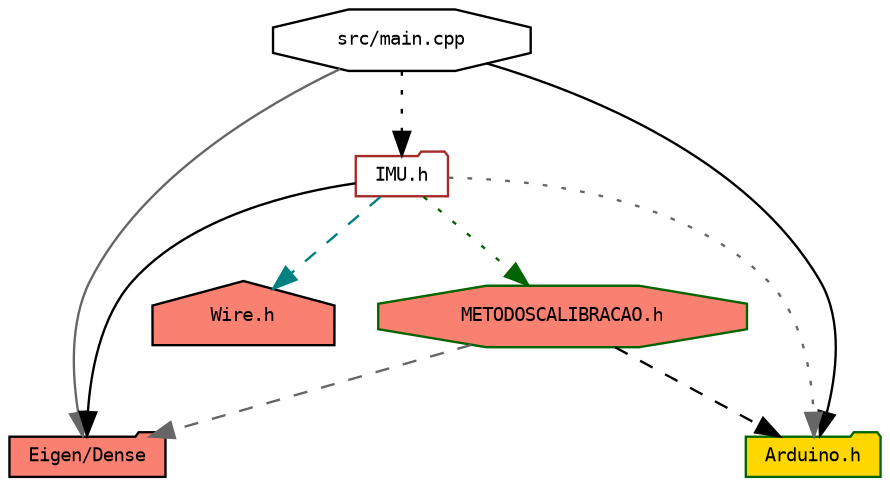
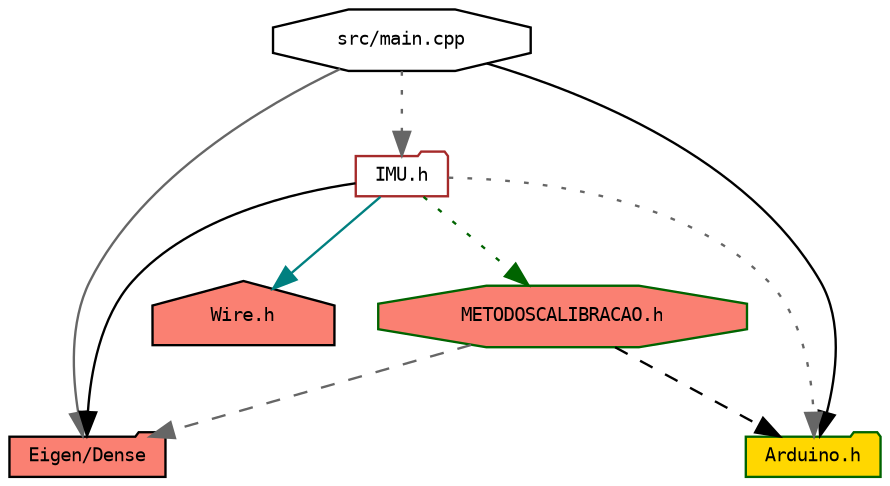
  digraph {
    node [color=black fillcolor=salmon fontname=DejaVuSansMono fontsize=8 shape=folder style=filled]
    edge [color=black fontname=DejaVuSansMono fontsize=8 labelfontname=DejaVuSansMono labelfontsize=8 style=solid]
    n1 [fillcolor=white fontcolor=black height=0.2 label="src/main.cpp" shape=octagon width=0.4]
    n2 [color=brown fillcolor=white height=0.2 label="IMU.h" width=0.4]
    n3 [height=0.2 label="Eigen/Dense" width=0.4]
    n4 [color=darkgreen fillcolor=gold height=0.2 label="Arduino.h" width=0.4]
    n5 [color=darkgreen height=0.2 label="METODOSCALIBRACAO.h" shape=octagon width=0.4]
    n6 [height=0.2 label="Wire.h" shape=house width=0.4]
-   n1 -> n2 [style=dotted]
+   n1 -> n2 [color=gray40 style=dotted]
    n1 -> n3 [color=gray40]
    n1 -> n4
    n2 -> n3
    n2 -> n4 [color=gray40 style=dotted]
    n2 -> n5 [color=darkgreen style=dotted]
-   n2 -> n6 [color=teal style=dashed]
+   n2 -> n6 [color=teal]
    n5 -> n3 [color=gray40 style=dashed]
    n5 -> n4 [style=dashed]
  }
